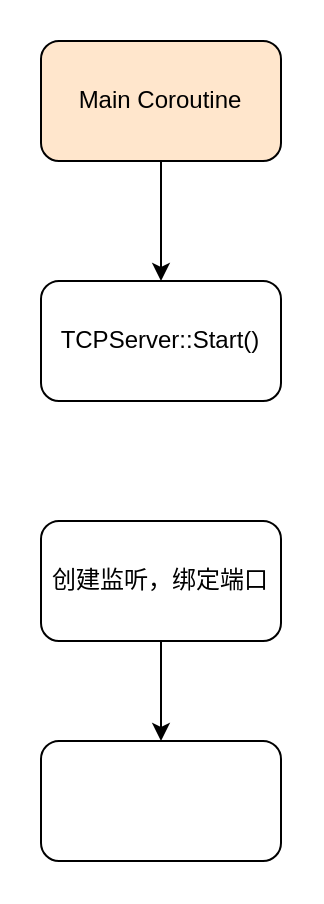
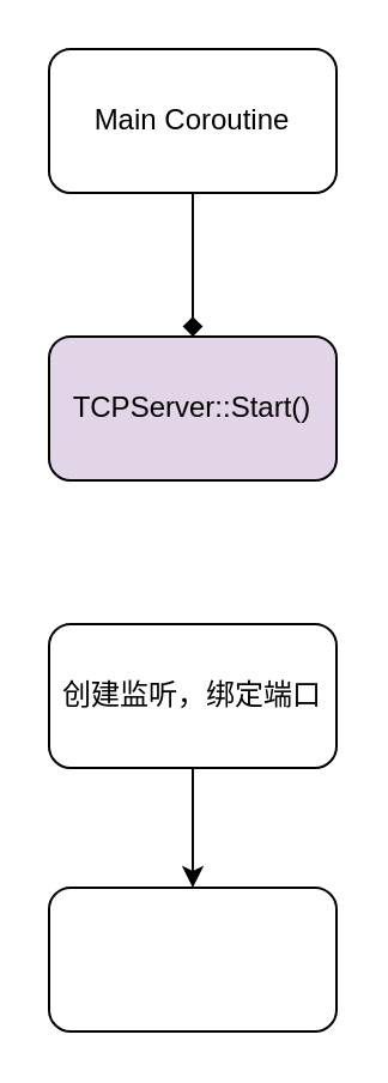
  <mxCell id="0" />
  <mxCell id="1" parent="0" />
- <mxCell id="2" value="" style="edgeStyle=none;html=1;" edge="1" parent="1" source="3" target="4"><mxGeometry relative="1" as="geometry" /></mxCell>
- <mxCell id="3" value="Main Coroutine" style="rounded=1;whiteSpace=wrap;html=1;fillColor=#ffe6cc;" vertex="1" parent="1"><mxGeometry x="20" y="20" width="120" height="60" as="geometry" /></mxCell>
- <mxCell id="4" value="TCPServer::Start()" style="whiteSpace=wrap;html=1;rounded=1;" vertex="1" parent="1"><mxGeometry x="20" y="140" width="120" height="60" as="geometry" /></mxCell>
+ <mxCell id="2" value="" style="edgeStyle=none;html=1;endArrow=diamond;" edge="1" parent="1" source="3" target="4"><mxGeometry relative="1" as="geometry" /></mxCell>
+ <mxCell id="3" value="Main Coroutine" style="rounded=1;whiteSpace=wrap;html=1;" vertex="1" parent="1"><mxGeometry x="20" y="20" width="120" height="60" as="geometry" /></mxCell>
+ <mxCell id="4" value="TCPServer::Start()" style="whiteSpace=wrap;html=1;rounded=1;fillColor=#e1d5e7;" vertex="1" parent="1"><mxGeometry x="20" y="140" width="120" height="60" as="geometry" /></mxCell>
  <mxCell id="5" value="" style="edgeStyle=none;html=1;" edge="1" parent="1" source="6" target="7"><mxGeometry relative="1" as="geometry" /></mxCell>
  <mxCell id="6" value="创建监听，绑定端口" style="whiteSpace=wrap;html=1;rounded=1;" vertex="1" parent="1"><mxGeometry x="20" y="260" width="120" height="60" as="geometry" /></mxCell>
  <mxCell id="7" value="" style="whiteSpace=wrap;html=1;rounded=1;" vertex="1" parent="1"><mxGeometry x="20" y="370" width="120" height="60" as="geometry" /></mxCell>
